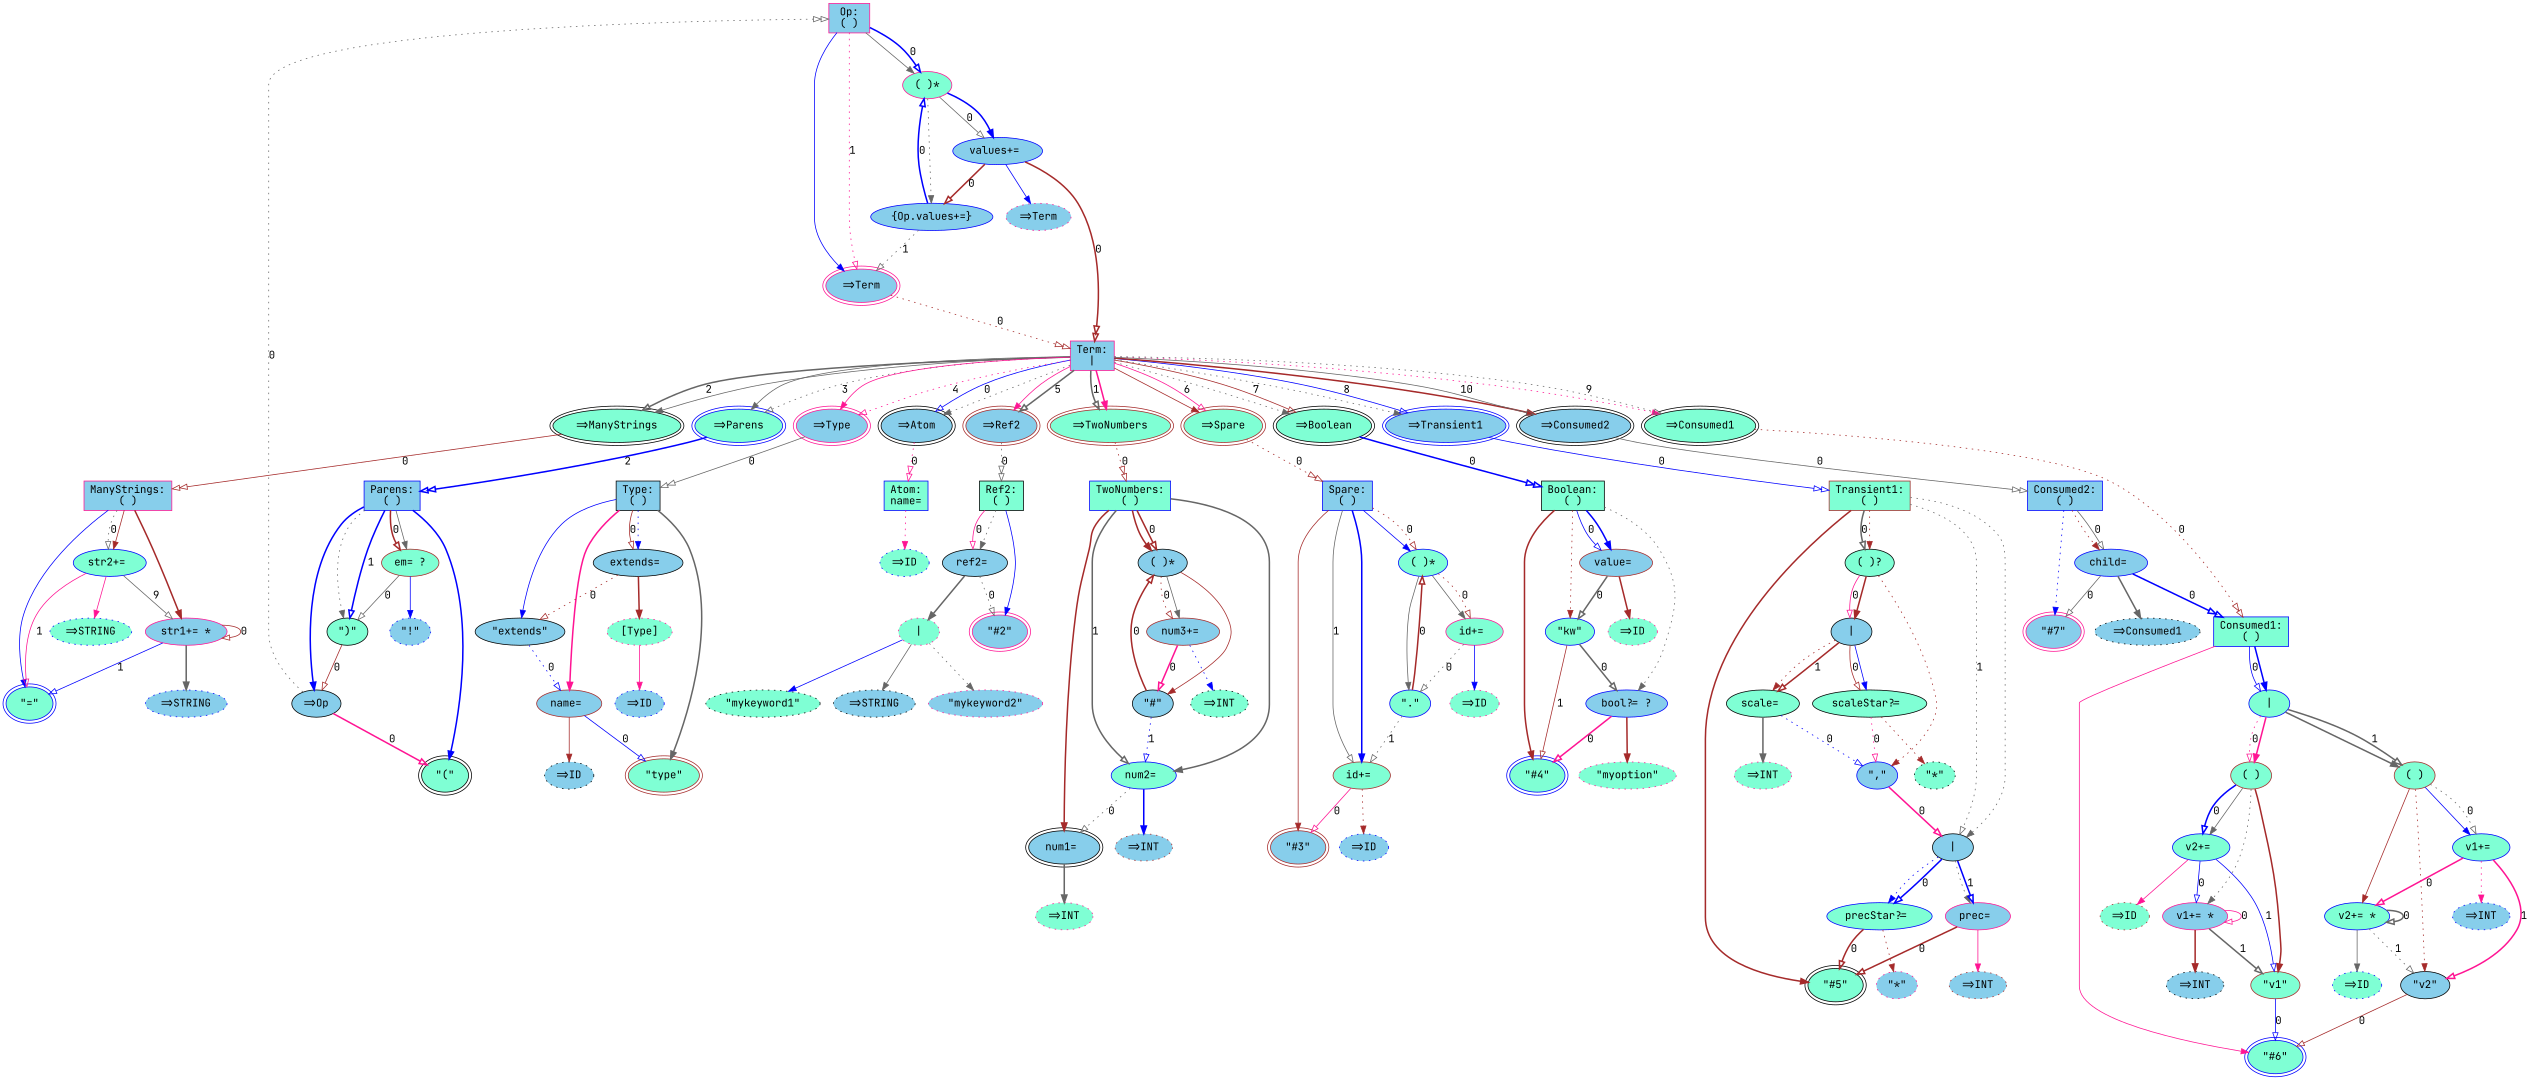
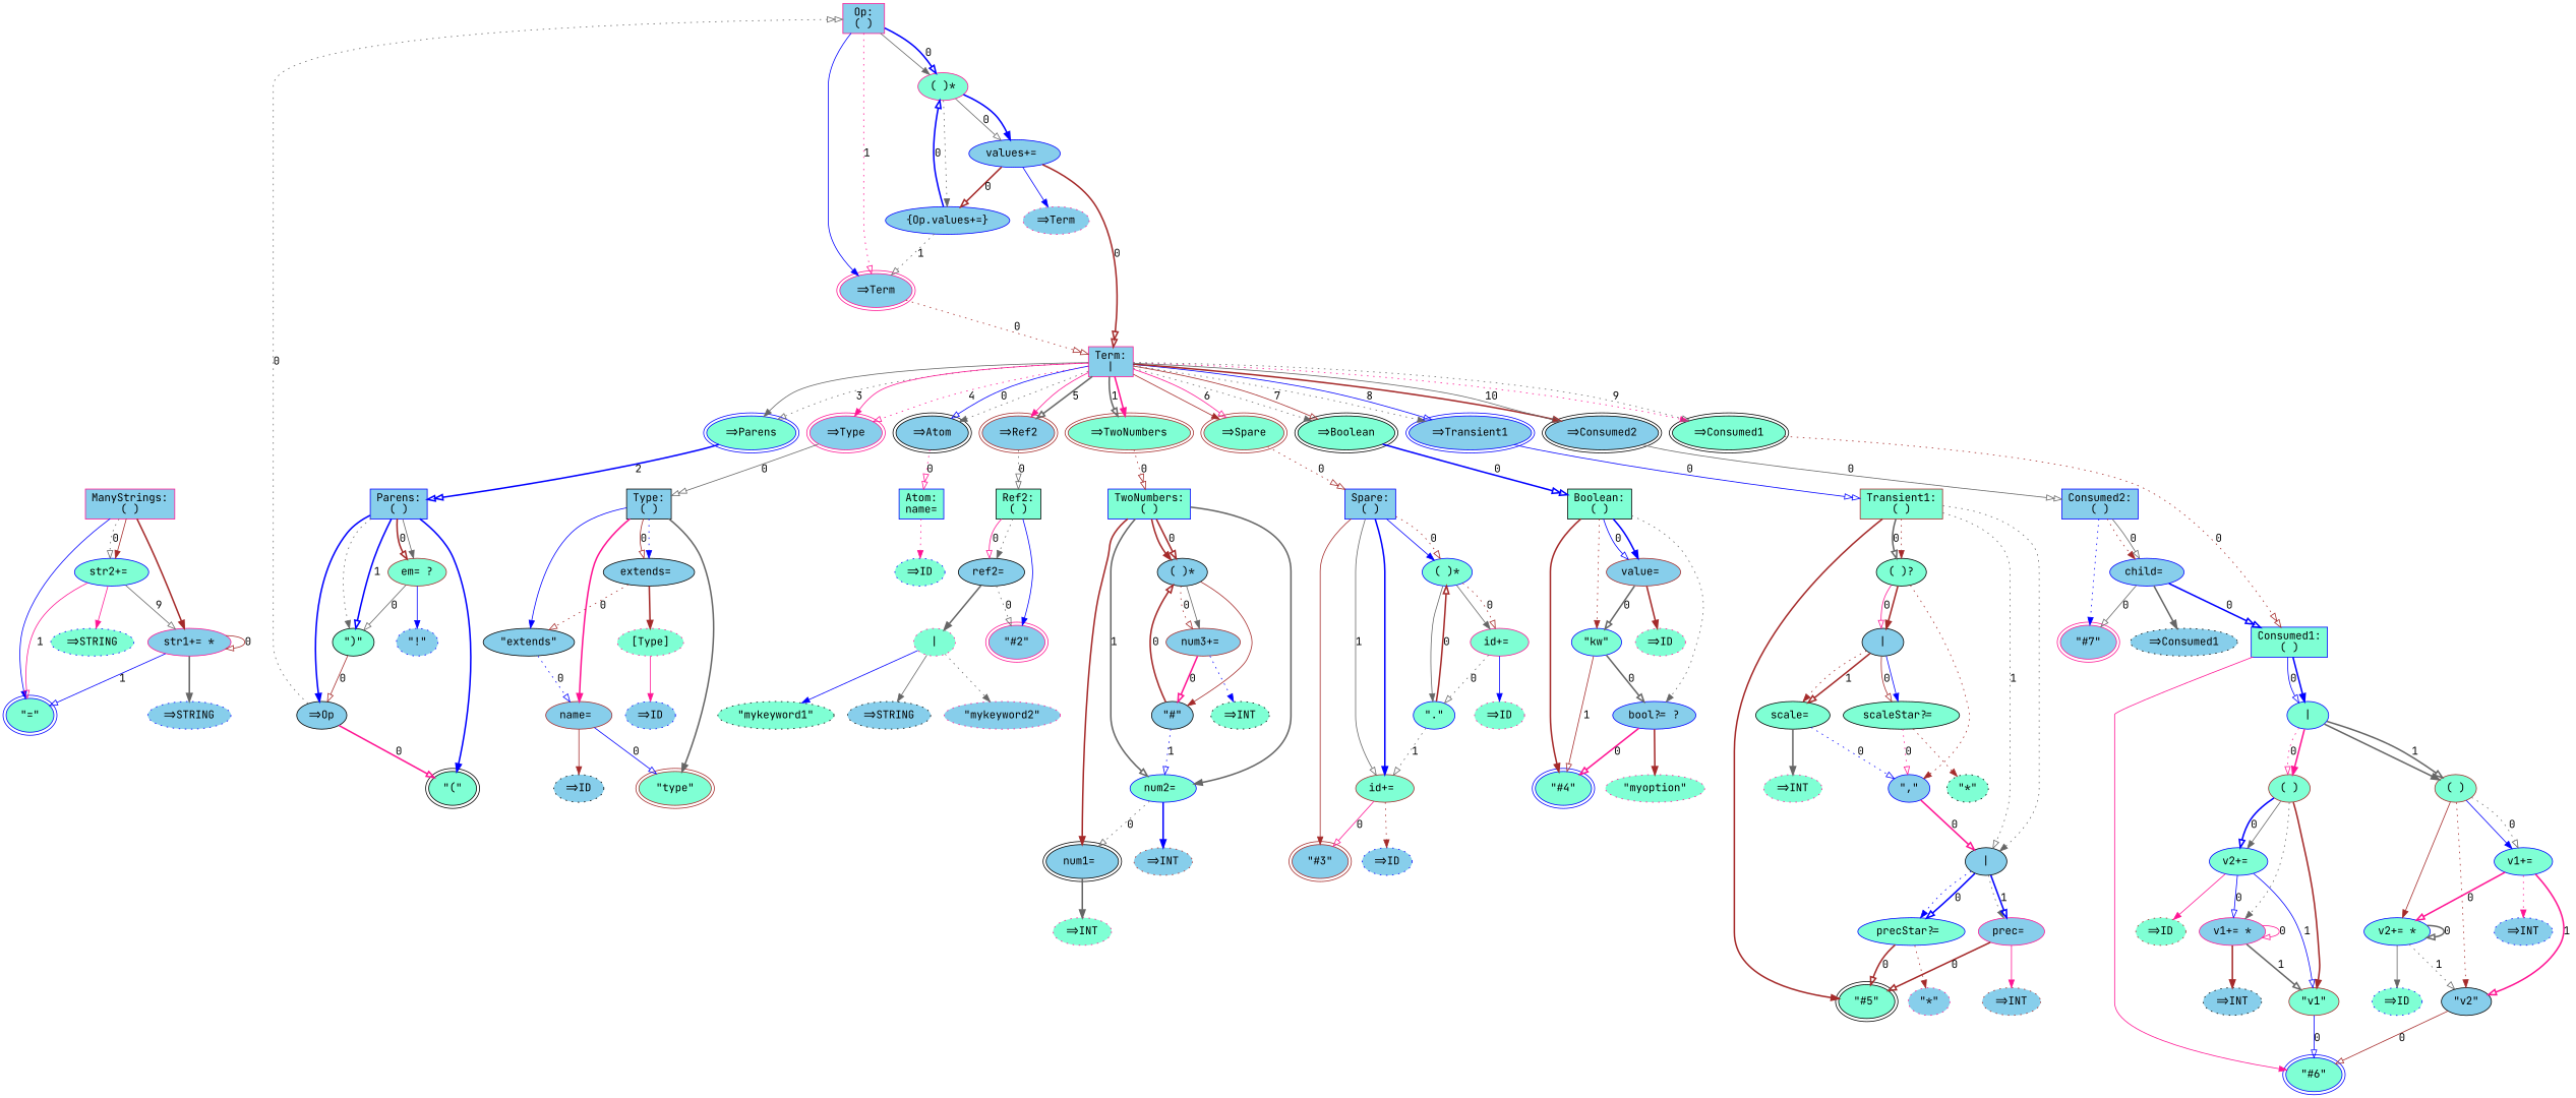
  digraph {
    fontname="JetBrains Mono"
    node [color=blue fillcolor=aquamarine fontname="JetBrains Mono" style=filled]
    edge [color=gray40 fontname="JetBrains Mono" style=solid]
    n1 [color=deeppink fillcolor=skyblue label="Op:\n( )" shape=record]
    n2 [color=deeppink fillcolor=skyblue label="=>Term" peripheries=2]
    n3 [color=deeppink label="( )*"]
    n4 [color=deeppink fillcolor=skyblue label="Term:\n\|" shape=record]
    n5 [fillcolor=skyblue label="{Op.values+=}"]
    n6 [fillcolor=skyblue label="values+= "]
    n7 [color=black fillcolor=skyblue label="=>Atom" peripheries=2]
    n8 [color=brown label="=>TwoNumbers" peripheries=2]
-   n9 [color=black label="=>ManyStrings" peripheries=2]
    n10 [label="=>Parens" peripheries=2]
    n11 [color=deeppink fillcolor=skyblue label="=>Type" peripheries=2]
    n12 [color=brown fillcolor=skyblue label="=>Ref2" peripheries=2]
    n13 [color=brown label="=>Spare" peripheries=2]
    n14 [color=black label="=>Boolean" peripheries=2]
    n15 [fillcolor=skyblue label="=>Transient1" peripheries=2]
    n16 [color=black label="=>Consumed1" peripheries=2]
    n17 [color=black fillcolor=skyblue label="=>Consumed2" peripheries=2]
    n18 [color=deeppink fillcolor=skyblue label="=>Term" style="dotted,filled"]
    n19 [label="Atom:\nname= " peripheries=2 shape=record]
    n20 [label="TwoNumbers:\n( )" shape=record]
    n21 [color=deeppink fillcolor=skyblue label="ManyStrings:\n( )" shape=record]
    n22 [fillcolor=skyblue label="Parens:\n( )" shape=record]
    n23 [color=black fillcolor=skyblue label="Type:\n( )" shape=record]
    n24 [color=black label="Ref2:\n( )" shape=record]
    n25 [fillcolor=skyblue label="Spare:\n( )" shape=record]
    n26 [color=black label="Boolean:\n( )" shape=record]
    n27 [color=brown label="Transient1:\n( )" shape=record]
    n28 [label="Consumed1:\n( )" shape=record]
    n29 [fillcolor=skyblue label="Consumed2:\n( )" shape=record]
    n30 [label="=>ID" style="dotted,filled"]
    n31 [color=black fillcolor=skyblue label="num1= " peripheries=2]
    n32 [label="num2= "]
    n33 [color=black fillcolor=skyblue label="( )*"]
    n34 [label="\"=\"" peripheries=2]
    n35 [color=deeppink fillcolor=skyblue label="str1+= *"]
    n36 [label="str2+= "]
    n37 [color=black label="\"(\"" peripheries=2]
    n38 [color=black fillcolor=skyblue label="=>Op"]
    n39 [color=black label="\")\""]
    n40 [color=brown label="em= ?"]
    n41 [color=brown label="\"type\"" peripheries=2]
    n42 [color=brown fillcolor=skyblue label="name= "]
    n43 [color=black fillcolor=skyblue label="\"extends\""]
    n44 [color=black fillcolor=skyblue label="extends= "]
    n45 [color=deeppink fillcolor=skyblue label="\"#2\"" peripheries=2]
    n46 [color=black fillcolor=skyblue label="ref2= "]
    n47 [color=brown fillcolor=skyblue label="\"#3\"" peripheries=2]
    n48 [color=brown label="id+= "]
    n49 [label="( )*"]
    n50 [label="\"#4\"" peripheries=2]
    n51 [fillcolor=skyblue label="bool?= ?"]
    n52 [label="\"kw\""]
    n53 [color=brown fillcolor=skyblue label="value= "]
    n54 [color=black label="\"#5\"" peripheries=2]
    n55 [color=black fillcolor=skyblue label="\|"]
    n56 [color=black label="( )?"]
    n57 [label="\"#6\"" peripheries=2]
    n58 [label="\|"]
    n59 [color=deeppink fillcolor=skyblue label="\"#7\"" peripheries=2]
    n60 [fillcolor=skyblue label="child= "]
    n61 [fillcolor=skyblue label="\"!\"" style="dotted,filled"]
    n62 [color=deeppink label="=>INT" style="dotted,filled"]
    n63 [color=brown fillcolor=skyblue label="=>INT" style="dotted,filled"]
    n64 [color=black fillcolor=skyblue label="\"#\""]
    n65 [color=brown fillcolor=skyblue label="num3+= "]
    n66 [color=black label="=>INT" style="dotted,filled"]
    n67 [fillcolor=skyblue label="=>STRING" style="dotted,filled"]
    n68 [label="=>STRING" style="dotted,filled"]
    n69 [color=black fillcolor=skyblue label="=>ID" style="dotted,filled"]
    n70 [color=deeppink label="[Type]" style="dotted,filled"]
    n71 [fillcolor=skyblue label="=>ID" style="dotted,filled"]
    n72 [color=deeppink label="\|" style="dotted,filled"]
    n73 [color=black label="\"mykeyword1\"" style="dotted,filled"]
    n74 [color=black fillcolor=skyblue label="=>STRING" style="dotted,filled"]
    n75 [color=deeppink fillcolor=skyblue label="\"mykeyword2\"" style="dotted,filled"]
    n76 [fillcolor=skyblue label="=>ID" style="dotted,filled"]
    n77 [label="\".\""]
    n78 [color=deeppink label="id+= "]
    n79 [color=deeppink label="=>ID" style="dotted,filled"]
    n80 [color=deeppink label="\"myoption\"" style="dotted,filled"]
    n81 [color=deeppink label="=>ID" style="dotted,filled"]
    n82 [label="precStar?= "]
    n83 [color=deeppink fillcolor=skyblue label="prec= "]
    n84 [fillcolor=skyblue label="\",\""]
    n85 [color=black fillcolor=skyblue label="\|"]
    n86 [color=deeppink fillcolor=skyblue label="\"*\"" style="dotted,filled"]
    n87 [color=brown fillcolor=skyblue label="=>INT" style="dotted,filled"]
    n88 [color=black label="scaleStar?= "]
    n89 [color=black label="scale= "]
    n90 [color=black label="\"*\"" style="dotted,filled"]
    n91 [color=deeppink label="=>INT" style="dotted,filled"]
    n92 [color=brown label="( )"]
    n93 [color=brown label="( )"]
    n94 [color=brown label="\"v1\""]
    n95 [color=deeppink fillcolor=skyblue label="v1+= *"]
    n96 [label="v2+= "]
    n97 [color=black fillcolor=skyblue label="\"v2\""]
    n98 [label="v2+= *"]
    n99 [label="v1+= "]
    n100 [color=black fillcolor=skyblue label="=>INT" style="dotted,filled"]
    n101 [color=brown label="=>ID" style="dotted,filled"]
    n102 [label="=>ID" style="dotted,filled"]
    n103 [fillcolor=skyblue label="=>INT" style="dotted,filled"]
    n104 [color=black fillcolor=skyblue label="=>Consumed1" style="dotted,filled"]
    n1 -> n2 [color=blue]
    n1 -> n2 [arrowhead=onormal color=deeppink label=1 style=dotted]
    n1 -> n3
    n1 -> n3 [arrowhead=onormal color=blue label=0 style=bold]
    n2 -> n4 [arrowhead=onormalonormal color=brown label=0 style=dotted]
    n3 -> n5 [style=dotted]
    n3 -> n6 [color=blue style=bold]
    n3 -> n6 [arrowhead=onormal label=0]
    n4 -> n7 [style=dotted]
    n4 -> n7 [arrowhead=onormal color=blue label=0]
    n4 -> n8 [color=deeppink style=bold]
    n4 -> n8 [arrowhead=onormal label=1 style=bold]
-   n4 -> n9
-   n4 -> n9 [arrowhead=onormal label=2 style=bold]
    n4 -> n10
    n4 -> n10 [arrowhead=onormal label=3 style=dotted]
    n4 -> n11 [color=deeppink]
    n4 -> n11 [arrowhead=onormal color=deeppink label=4 style=dotted]
    n4 -> n12 [color=deeppink]
    n4 -> n12 [arrowhead=onormal label=5 style=bold]
    n4 -> n13 [color=brown]
    n4 -> n13 [arrowhead=onormal color=deeppink label=6]
    n4 -> n14 [style=dotted]
    n4 -> n14 [arrowhead=onormal color=brown label=7]
    n4 -> n15 [style=dotted]
    n4 -> n15 [arrowhead=onormal color=blue label=8]
    n4 -> n16 [color=deeppink style=dotted]
    n4 -> n16 [arrowhead=onormal label=9 style=dotted]
    n4 -> n17 [color=brown style=bold]
    n4 -> n17 [arrowhead=onormal label=10]
    n5 -> n2 [arrowhead=onormal label=1 style=dotted]
    n5 -> n3 [arrowhead=onormal color=blue label=0 style=bold]
    n6 -> n4 [arrowhead=onormalonormal color=brown label=0 style=bold]
    n6 -> n5 [arrowhead=onormal arrowtail=odot color=brown label=0 style=bold]
    n6 -> n18 [color=blue]
    n7 -> n19 [arrowhead=onormalonormal color=deeppink label=0 style=dotted]
    n8 -> n20 [arrowhead=onormalonormal color=brown label=0 style=dotted]
-   n9 -> n21 [arrowhead=onormalonormal color=brown label=0]
    n10 -> n22 [arrowhead=onormalonormal color=blue label=2 style=bold]
    n11 -> n23 [arrowhead=onormalonormal label=0]
    n12 -> n24 [arrowhead=onormalonormal label=0 style=dotted]
    n13 -> n25 [arrowhead=onormalonormal color=brown label=0 style=dotted]
    n14 -> n26 [arrowhead=onormalonormal color=blue label=0 style=bold]
    n15 -> n27 [arrowhead=onormalonormal color=blue label=0]
    n16 -> n28 [arrowhead=onormalonormal color=brown label=0 style=dotted]
    n17 -> n29 [arrowhead=onormalonormal label=0]
    n19 -> n30 [color=deeppink style=dotted]
    n20 -> n31 [color=brown style=bold]
    n20 -> n32 [style=bold]
    n20 -> n32 [arrowhead=onormal label=1 style=bold]
    n20 -> n33 [color=brown style=bold]
    n20 -> n33 [arrowhead=onormal color=brown label=0 style=bold]
    n21 -> n34 [color=blue]
    n21 -> n35 [color=brown style=bold]
    n21 -> n36 [color=brown]
    n21 -> n36 [arrowhead=onormal label=0 style=dotted]
    n22 -> n37 [color=blue style=bold]
    n22 -> n38 [color=blue style=bold]
    n22 -> n39 [style=dotted]
    n22 -> n39 [arrowhead=onormal color=blue label=1 style=bold]
    n22 -> n40
    n22 -> n40 [arrowhead=onormal color=brown label=0 style=bold]
    n23 -> n41 [style=bold]
    n23 -> n42 [color=deeppink style=bold]
    n23 -> n43 [color=blue]
    n23 -> n44 [color=blue style=dotted]
    n23 -> n44 [arrowhead=onormal color=brown label=0]
    n24 -> n45 [color=blue]
    n24 -> n46 [style=dotted]
    n24 -> n46 [arrowhead=onormal color=deeppink label=0]
    n25 -> n47 [color=brown]
    n25 -> n48 [color=blue style=bold]
    n25 -> n48 [arrowhead=onormal label=1]
    n25 -> n49 [color=blue]
    n25 -> n49 [arrowhead=onormal color=brown label=0 style=dotted]
    n26 -> n50 [color=brown style=bold]
    n26 -> n51 [style=dotted]
    n26 -> n52 [color=brown style=dotted]
    n26 -> n53 [color=blue style=bold]
    n26 -> n53 [arrowhead=onormal color=blue label=0]
    n27 -> n54 [color=brown style=bold]
    n27 -> n55 [style=dotted]
    n27 -> n55 [arrowhead=onormal label=1 style=dotted]
    n27 -> n56 [color=brown style=dotted]
    n27 -> n56 [arrowhead=onormal label=0 style=bold]
    n28 -> n57 [color=deeppink]
    n28 -> n58 [color=blue style=bold]
    n28 -> n58 [arrowhead=onormal color=blue label=0]
    n29 -> n59 [color=blue style=dotted]
    n29 -> n60 [color=brown style=dotted]
    n29 -> n60 [arrowhead=onormal label=0]
    n31 -> n62 [style=bold]
    n32 -> n31 [arrowhead=onormal label=0 style=dotted]
    n32 -> n63 [color=blue style=bold]
    n33 -> n64 [color=brown]
    n33 -> n65
    n33 -> n65 [arrowhead=onormal color=brown label=0 style=dotted]
    n35 -> n34 [arrowhead=onormal color=blue label=1]
    n35 -> n35 [arrowhead=onormal color=brown label=0]
    n35 -> n67 [style=bold]
    n36 -> n34 [arrowhead=onormal color=deeppink label=1]
    n36 -> n35 [arrowhead=onormal label=9]
    n36 -> n68 [color=deeppink]
    n38 -> n1 [arrowhead=onormalonormal label=0 style=dotted]
    n38 -> n37 [arrowhead=onormal arrowtail=odot color=deeppink label=0 style=bold]
    n39 -> n38 [arrowhead=onormal color=brown label=0]
    n40 -> n39 [arrowhead=onormal label=0]
    n40 -> n61 [color=blue]
    n42 -> n41 [arrowhead=onormal color=blue label=0]
    n42 -> n69 [color=brown]
    n43 -> n42 [arrowhead=onormal color=blue label=0 style=dotted]
    n44 -> n43 [arrowhead=onormal color=brown label=0 style=dotted]
    n44 -> n70 [color=brown style=bold]
    n46 -> n45 [arrowhead=onormal label=0 style=dotted]
    n46 -> n72 [style=bold]
    n48 -> n47 [arrowhead=onormal color=deeppink label=0]
    n48 -> n76 [color=brown style=dotted]
    n49 -> n77
    n49 -> n78
    n49 -> n78 [arrowhead=onormal color=brown label=0 style=dotted]
    n51 -> n50 [arrowhead=onormal color=deeppink label=0 style=bold]
    n51 -> n80 [color=brown style=bold]
    n52 -> n50 [arrowhead=onormal color=brown label=1]
    n52 -> n51 [arrowhead=onormal label=0 style=bold]
    n53 -> n52 [arrowhead=onormal label=0 style=bold]
    n53 -> n81 [color=brown style=bold]
    n55 -> n82 [color=blue style=dotted]
    n55 -> n82 [arrowhead=onormal color=blue label=0 style=bold]
    n55 -> n83 [style=dotted]
    n55 -> n83 [arrowhead=onormal color=blue label=1 style=bold]
    n56 -> n84 [color=brown style=dotted]
    n56 -> n85 [color=brown style=bold]
    n56 -> n85 [arrowhead=onormal color=deeppink label=0]
    n58 -> n92 [color=deeppink style=bold]
    n58 -> n92 [arrowhead=onormal color=deeppink label=0 style=dotted]
    n58 -> n93 [style=bold]
    n58 -> n93 [arrowhead=onormal label=1 style=bold]
    n60 -> n28 [arrowhead=onormalonormal color=blue label=0 style=bold]
    n60 -> n59 [arrowhead=onormal arrowtail=odot label=0]
    n60 -> n104 [style=bold]
    n64 -> n32 [arrowhead=onormal color=blue label=1 style=dotted]
    n64 -> n33 [arrowhead=onormal color=brown label=0 style=bold]
    n65 -> n64 [arrowhead=onormal color=deeppink label=0 style=bold]
    n65 -> n66 [color=blue style=dotted]
    n70 -> n71 [color=deeppink]
    n72 -> n73 [color=blue]
    n72 -> n74
    n72 -> n75 [style=dotted]
    n77 -> n48 [arrowhead=onormal label=1 style=dotted]
    n77 -> n49 [arrowhead=onormal color=brown label=0 style=bold]
    n78 -> n77 [arrowhead=onormal label=0 style=dotted]
    n78 -> n79 [color=blue]
    n82 -> n54 [arrowhead=onormal color=brown label=0 style=bold]
    n82 -> n86 [color=brown style=dotted]
    n83 -> n54 [arrowhead=onormal color=brown label=0 style=bold]
    n83 -> n87 [color=deeppink]
    n84 -> n55 [arrowhead=onormal color=deeppink label=0 style=bold]
    n85 -> n88 [color=blue]
    n85 -> n88 [arrowhead=onormal color=brown label=0]
    n85 -> n89 [color=brown style=dotted]
    n85 -> n89 [arrowhead=onormal color=brown label=1 style=bold]
    n88 -> n84 [arrowhead=onormal color=deeppink label=0 style=dotted]
    n88 -> n90 [color=brown style=dotted]
    n89 -> n84 [arrowhead=onormal color=blue label=0 style=dotted]
    n89 -> n91 [style=bold]
    n92 -> n94 [color=brown style=bold]
    n92 -> n95 [style=dotted]
    n92 -> n96
    n92 -> n96 [arrowhead=onormal color=blue label=0 style=bold]
    n93 -> n97 [color=brown style=dotted]
    n93 -> n98 [color=brown]
    n93 -> n99 [color=blue]
    n93 -> n99 [arrowhead=onormal label=0 style=dotted]
    n94 -> n57 [arrowhead=onormal color=blue label=0]
    n95 -> n94 [arrowhead=onormal label=1 style=bold]
    n95 -> n95 [arrowhead=onormal color=deeppink label=0]
    n95 -> n100 [color=brown style=bold]
    n96 -> n94 [arrowhead=onormal color=blue label=1]
    n96 -> n95 [arrowhead=onormal color=blue label=0]
    n96 -> n101 [color=deeppink]
    n97 -> n57 [arrowhead=onormal color=brown label=0]
    n98 -> n97 [arrowhead=onormal label=1 style=dotted]
    n98 -> n98 [arrowhead=onormal label=0 style=bold]
    n98 -> n102
    n99 -> n97 [arrowhead=onormal color=deeppink label=1 style=bold]
    n99 -> n98 [arrowhead=onormal color=deeppink label=0 style=bold]
    n99 -> n103 [color=deeppink style=dotted]
  }
